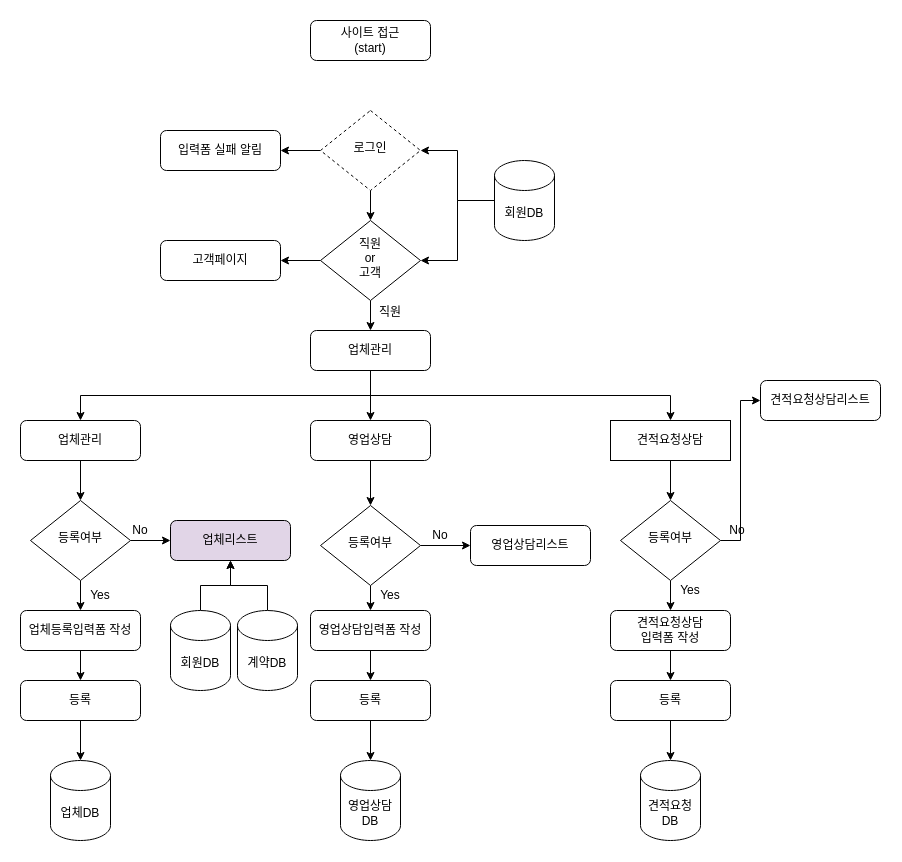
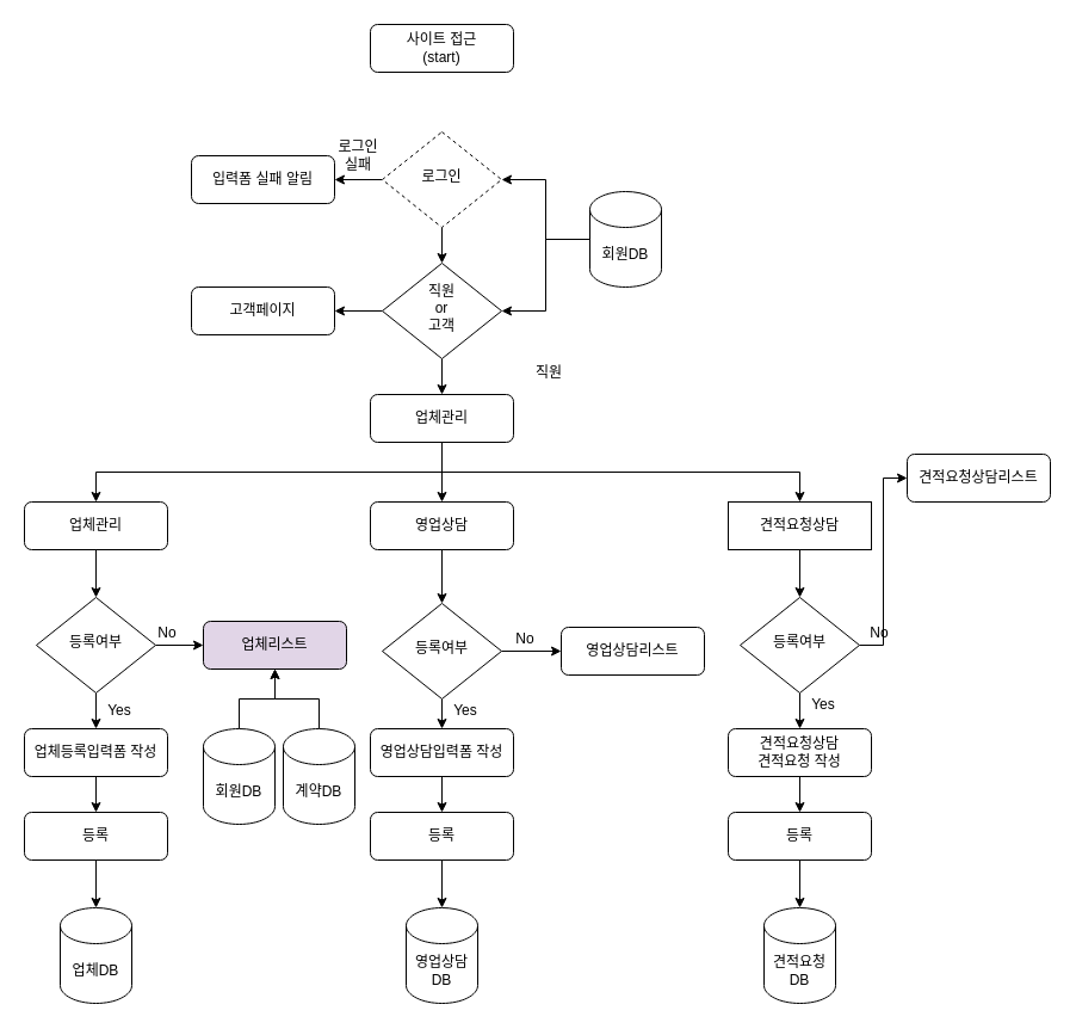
  <mxCell id="0" />
  <mxCell id="1" parent="0" />
  <mxCell id="2" value="사이트 접근&lt;br&gt;(start)" style="rounded=1;whiteSpace=wrap;html=1;fontSize=12;glass=0;strokeWidth=1;shadow=0;" vertex="1" parent="1"><mxGeometry x="310" y="20" width="120" height="40" as="geometry" /></mxCell>
  <mxCell id="3" style="edgeStyle=orthogonalEdgeStyle;rounded=0;orthogonalLoop=1;jettySize=auto;html=1;exitX=0;exitY=0.5;exitDx=0;exitDy=0;entryX=1;entryY=0.5;entryDx=0;entryDy=0;" edge="1" parent="1" source="5" target="7"><mxGeometry relative="1" as="geometry" /></mxCell>
  <mxCell id="4" style="edgeStyle=orthogonalEdgeStyle;rounded=0;orthogonalLoop=1;jettySize=auto;html=1;exitX=0.5;exitY=1;exitDx=0;exitDy=0;entryX=0.5;entryY=0;entryDx=0;entryDy=0;" edge="1" parent="1" source="5" target="13"><mxGeometry relative="1" as="geometry" /></mxCell>
  <mxCell id="5" value="로그인" style="rhombus;whiteSpace=wrap;html=1;shadow=0;fontFamily=Helvetica;fontSize=12;align=center;strokeWidth=1;spacing=6;spacingTop=-4;dashed=1;" vertex="1" parent="1"><mxGeometry x="320" y="110" width="100" height="80" as="geometry" /></mxCell>
+ <mxCell id="6" value="로그인실패" style="text;html=1;strokeColor=none;fillColor=none;align=center;verticalAlign=middle;whiteSpace=wrap;rounded=0;" vertex="1" parent="1"><mxGeometry x="280" y="120" width="40" height="20" as="geometry" /></mxCell>
  <mxCell id="7" value="입력폼 실패 알림" style="rounded=1;whiteSpace=wrap;html=1;fontSize=12;glass=0;strokeWidth=1;shadow=0;" vertex="1" parent="1"><mxGeometry x="160" y="130" width="120" height="40" as="geometry" /></mxCell>
  <mxCell id="8" style="edgeStyle=orthogonalEdgeStyle;rounded=0;orthogonalLoop=1;jettySize=auto;html=1;exitX=0;exitY=0.5;exitDx=0;exitDy=0;exitPerimeter=0;entryX=1;entryY=0.5;entryDx=0;entryDy=0;" edge="1" parent="1" source="10" target="5"><mxGeometry relative="1" as="geometry" /></mxCell>
  <mxCell id="9" style="edgeStyle=orthogonalEdgeStyle;rounded=0;orthogonalLoop=1;jettySize=auto;html=1;exitX=0;exitY=0.5;exitDx=0;exitDy=0;exitPerimeter=0;entryX=1;entryY=0.5;entryDx=0;entryDy=0;" edge="1" parent="1" source="10" target="13"><mxGeometry relative="1" as="geometry" /></mxCell>
  <mxCell id="10" value="회원DB" style="shape=cylinder3;whiteSpace=wrap;html=1;boundedLbl=1;backgroundOutline=1;size=15;" vertex="1" parent="1"><mxGeometry x="494" y="160" width="60" height="80" as="geometry" /></mxCell>
  <mxCell id="11" style="edgeStyle=orthogonalEdgeStyle;rounded=0;orthogonalLoop=1;jettySize=auto;html=1;exitX=0.5;exitY=1;exitDx=0;exitDy=0;" edge="1" parent="1" source="13" target="18"><mxGeometry relative="1" as="geometry"><mxPoint x="370" y="330" as="targetPoint" /></mxGeometry></mxCell>
  <mxCell id="12" style="edgeStyle=orthogonalEdgeStyle;rounded=0;orthogonalLoop=1;jettySize=auto;html=1;exitX=0;exitY=0.5;exitDx=0;exitDy=0;entryX=1;entryY=0.5;entryDx=0;entryDy=0;" edge="1" parent="1" source="13" target="62"><mxGeometry relative="1" as="geometry" /></mxCell>
  <mxCell id="13" value="직원&lt;br&gt;or&lt;br&gt;고객" style="rhombus;whiteSpace=wrap;html=1;shadow=0;fontFamily=Helvetica;fontSize=12;align=center;strokeWidth=1;spacing=6;spacingTop=-4;" vertex="1" parent="1"><mxGeometry x="320" y="220" width="100" height="80" as="geometry" /></mxCell>
- <mxCell id="14" value="직원" style="text;html=1;strokeColor=none;fillColor=none;align=center;verticalAlign=middle;whiteSpace=wrap;rounded=0;" vertex="1" parent="1"><mxGeometry x="370" y="302" width="40" height="20" as="geometry" /></mxCell>
+ <mxCell id="14" value="직원" style="text;html=1;strokeColor=none;fillColor=none;align=center;verticalAlign=middle;whiteSpace=wrap;rounded=0;" vertex="1" parent="1"><mxGeometry x="440" y="302" width="40" height="20" as="geometry" /></mxCell>
  <mxCell id="15" style="edgeStyle=orthogonalEdgeStyle;rounded=0;orthogonalLoop=1;jettySize=auto;html=1;exitX=0.5;exitY=1;exitDx=0;exitDy=0;" edge="1" parent="1" source="18" target="22"><mxGeometry relative="1" as="geometry" /></mxCell>
  <mxCell id="16" style="edgeStyle=orthogonalEdgeStyle;rounded=0;orthogonalLoop=1;jettySize=auto;html=1;exitX=0.5;exitY=1;exitDx=0;exitDy=0;" edge="1" parent="1" source="18" target="24"><mxGeometry relative="1" as="geometry" /></mxCell>
  <mxCell id="17" style="edgeStyle=orthogonalEdgeStyle;rounded=0;orthogonalLoop=1;jettySize=auto;html=1;exitX=0.5;exitY=1;exitDx=0;exitDy=0;entryX=0.5;entryY=0;entryDx=0;entryDy=0;" edge="1" parent="1" source="18" target="20"><mxGeometry relative="1" as="geometry" /></mxCell>
  <mxCell id="18" value="업체관리" style="rounded=1;whiteSpace=wrap;html=1;fontSize=12;glass=0;strokeWidth=1;shadow=0;" vertex="1" parent="1"><mxGeometry x="310" y="330" width="120" height="40" as="geometry" /></mxCell>
  <mxCell id="19" style="edgeStyle=orthogonalEdgeStyle;rounded=0;orthogonalLoop=1;jettySize=auto;html=1;exitX=0.5;exitY=1;exitDx=0;exitDy=0;" edge="1" parent="1" source="20" target="27"><mxGeometry relative="1" as="geometry" /></mxCell>
  <mxCell id="20" value="업체관리" style="rounded=1;whiteSpace=wrap;html=1;fontSize=12;glass=0;strokeWidth=1;shadow=0;" vertex="1" parent="1"><mxGeometry x="20" y="420" width="120" height="40" as="geometry" /></mxCell>
  <mxCell id="21" style="edgeStyle=orthogonalEdgeStyle;rounded=0;orthogonalLoop=1;jettySize=auto;html=1;exitX=0.5;exitY=1;exitDx=0;exitDy=0;entryX=0.5;entryY=0;entryDx=0;entryDy=0;" edge="1" parent="1" source="22" target="30"><mxGeometry relative="1" as="geometry" /></mxCell>
  <mxCell id="22" value="영업상담" style="rounded=1;whiteSpace=wrap;html=1;fontSize=12;glass=0;strokeWidth=1;shadow=0;" vertex="1" parent="1"><mxGeometry x="310" y="420" width="120" height="40" as="geometry" /></mxCell>
  <mxCell id="23" style="edgeStyle=orthogonalEdgeStyle;rounded=0;orthogonalLoop=1;jettySize=auto;html=1;exitX=0.5;exitY=1;exitDx=0;exitDy=0;" edge="1" parent="1" source="24" target="33"><mxGeometry relative="1" as="geometry" /></mxCell>
  <mxCell id="24" value="견적요청상담" style="whiteSpace=wrap;html=1;fontSize=12;glass=0;strokeWidth=1;shadow=0;rounded=0;" vertex="1" parent="1"><mxGeometry x="610" y="420" width="120" height="40" as="geometry" /></mxCell>
  <mxCell id="25" style="edgeStyle=orthogonalEdgeStyle;rounded=0;orthogonalLoop=1;jettySize=auto;html=1;exitX=1;exitY=0.5;exitDx=0;exitDy=0;" edge="1" parent="1" source="27" target="34"><mxGeometry relative="1" as="geometry" /></mxCell>
  <mxCell id="26" style="edgeStyle=orthogonalEdgeStyle;rounded=0;orthogonalLoop=1;jettySize=auto;html=1;exitX=0.5;exitY=1;exitDx=0;exitDy=0;entryX=0.5;entryY=0;entryDx=0;entryDy=0;" edge="1" parent="1" source="27" target="41"><mxGeometry relative="1" as="geometry" /></mxCell>
  <mxCell id="27" value="등록여부" style="rhombus;whiteSpace=wrap;html=1;shadow=0;fontFamily=Helvetica;fontSize=12;align=center;strokeWidth=1;spacing=6;spacingTop=-4;" vertex="1" parent="1"><mxGeometry x="30" y="500" width="100" height="80" as="geometry" /></mxCell>
  <mxCell id="28" style="edgeStyle=orthogonalEdgeStyle;rounded=0;orthogonalLoop=1;jettySize=auto;html=1;exitX=1;exitY=0.5;exitDx=0;exitDy=0;" edge="1" parent="1" source="30" target="35"><mxGeometry relative="1" as="geometry" /></mxCell>
  <mxCell id="29" style="edgeStyle=orthogonalEdgeStyle;rounded=0;orthogonalLoop=1;jettySize=auto;html=1;exitX=0.5;exitY=1;exitDx=0;exitDy=0;" edge="1" parent="1" source="30" target="43"><mxGeometry relative="1" as="geometry" /></mxCell>
  <mxCell id="30" value="등록여부" style="rhombus;whiteSpace=wrap;html=1;shadow=0;fontFamily=Helvetica;fontSize=12;align=center;strokeWidth=1;spacing=6;spacingTop=-4;" vertex="1" parent="1"><mxGeometry x="320" y="505" width="100" height="80" as="geometry" /></mxCell>
  <mxCell id="31" style="edgeStyle=orthogonalEdgeStyle;rounded=0;orthogonalLoop=1;jettySize=auto;html=1;exitX=1;exitY=0.5;exitDx=0;exitDy=0;entryX=0;entryY=0.5;entryDx=0;entryDy=0;" edge="1" parent="1" source="33" target="39"><mxGeometry relative="1" as="geometry" /></mxCell>
  <mxCell id="32" style="edgeStyle=orthogonalEdgeStyle;rounded=0;orthogonalLoop=1;jettySize=auto;html=1;exitX=0.5;exitY=1;exitDx=0;exitDy=0;entryX=0.5;entryY=0;entryDx=0;entryDy=0;" edge="1" parent="1" source="33" target="45"><mxGeometry relative="1" as="geometry" /></mxCell>
  <mxCell id="33" value="등록여부" style="rhombus;whiteSpace=wrap;html=1;shadow=0;fontFamily=Helvetica;fontSize=12;align=center;strokeWidth=1;spacing=6;spacingTop=-4;" vertex="1" parent="1"><mxGeometry x="620" y="500" width="100" height="80" as="geometry" /></mxCell>
  <mxCell id="34" value="업체리스트" style="rounded=1;whiteSpace=wrap;html=1;fontSize=12;glass=0;strokeWidth=1;shadow=0;fillColor=#e1d5e7;" vertex="1" parent="1"><mxGeometry x="170" y="520" width="120" height="40" as="geometry" /></mxCell>
  <mxCell id="35" value="영업상담리스트" style="rounded=1;whiteSpace=wrap;html=1;fontSize=12;glass=0;strokeWidth=1;shadow=0;" vertex="1" parent="1"><mxGeometry x="470" y="525" width="120" height="40" as="geometry" /></mxCell>
  <mxCell id="36" value="No" style="text;html=1;strokeColor=none;fillColor=none;align=center;verticalAlign=middle;whiteSpace=wrap;rounded=0;" vertex="1" parent="1"><mxGeometry x="120" y="520" width="40" height="20" as="geometry" /></mxCell>
  <mxCell id="37" value="No" style="text;html=1;strokeColor=none;fillColor=none;align=center;verticalAlign=middle;whiteSpace=wrap;rounded=0;" vertex="1" parent="1"><mxGeometry x="420" y="525" width="40" height="20" as="geometry" /></mxCell>
  <mxCell id="38" value="No" style="text;html=1;strokeColor=none;fillColor=none;align=center;verticalAlign=middle;whiteSpace=wrap;rounded=0;" vertex="1" parent="1"><mxGeometry x="717" y="520" width="40" height="20" as="geometry" /></mxCell>
  <mxCell id="39" value="견적요청상담리스트" style="rounded=1;whiteSpace=wrap;html=1;fontSize=12;glass=0;strokeWidth=1;shadow=0;" vertex="1" parent="1"><mxGeometry x="760" y="380" width="120" height="40" as="geometry" /></mxCell>
  <mxCell id="40" style="edgeStyle=orthogonalEdgeStyle;rounded=0;orthogonalLoop=1;jettySize=auto;html=1;exitX=0.5;exitY=1;exitDx=0;exitDy=0;entryX=0.5;entryY=0;entryDx=0;entryDy=0;" edge="1" parent="1" source="41" target="51"><mxGeometry relative="1" as="geometry" /></mxCell>
  <mxCell id="41" value="업체등록입력폼 작성" style="rounded=1;whiteSpace=wrap;html=1;fontSize=12;glass=0;strokeWidth=1;shadow=0;" vertex="1" parent="1"><mxGeometry x="20" y="610" width="120" height="40" as="geometry" /></mxCell>
  <mxCell id="42" style="edgeStyle=orthogonalEdgeStyle;rounded=0;orthogonalLoop=1;jettySize=auto;html=1;exitX=0.5;exitY=1;exitDx=0;exitDy=0;entryX=0.5;entryY=0;entryDx=0;entryDy=0;" edge="1" parent="1" source="43" target="53"><mxGeometry relative="1" as="geometry" /></mxCell>
  <mxCell id="43" value="영업상담입력폼 작성" style="rounded=1;whiteSpace=wrap;html=1;fontSize=12;glass=0;strokeWidth=1;shadow=0;" vertex="1" parent="1"><mxGeometry x="310" y="610" width="120" height="40" as="geometry" /></mxCell>
  <mxCell id="44" style="edgeStyle=orthogonalEdgeStyle;rounded=0;orthogonalLoop=1;jettySize=auto;html=1;exitX=0.5;exitY=1;exitDx=0;exitDy=0;entryX=0.5;entryY=0;entryDx=0;entryDy=0;" edge="1" parent="1" source="45" target="55"><mxGeometry relative="1" as="geometry" /></mxCell>
- <mxCell id="45" value="견적요청상담&lt;br&gt;입력폼 작성" style="rounded=1;whiteSpace=wrap;html=1;fontSize=12;glass=0;strokeWidth=1;shadow=0;" vertex="1" parent="1"><mxGeometry x="610" y="610" width="120" height="40" as="geometry" /></mxCell>
+ <mxCell id="45" value="견적요청상담&lt;br&gt;견적요청 작성" style="rounded=1;whiteSpace=wrap;html=1;fontSize=12;glass=0;strokeWidth=1;shadow=0;" vertex="1" parent="1"><mxGeometry x="610" y="610" width="120" height="40" as="geometry" /></mxCell>
  <mxCell id="46" value="Yes" style="text;html=1;strokeColor=none;fillColor=none;align=center;verticalAlign=middle;whiteSpace=wrap;rounded=0;" vertex="1" parent="1"><mxGeometry x="80" y="585" width="40" height="20" as="geometry" /></mxCell>
  <mxCell id="47" value="Yes" style="text;html=1;strokeColor=none;fillColor=none;align=center;verticalAlign=middle;whiteSpace=wrap;rounded=0;" vertex="1" parent="1"><mxGeometry x="370" y="585" width="40" height="20" as="geometry" /></mxCell>
  <mxCell id="48" value="Yes" style="text;html=1;strokeColor=none;fillColor=none;align=center;verticalAlign=middle;whiteSpace=wrap;rounded=0;" vertex="1" parent="1"><mxGeometry x="670" y="580" width="40" height="20" as="geometry" /></mxCell>
  <mxCell id="49" value="업체DB" style="shape=cylinder3;whiteSpace=wrap;html=1;boundedLbl=1;backgroundOutline=1;size=15;" vertex="1" parent="1"><mxGeometry x="50" y="760" width="60" height="80" as="geometry" /></mxCell>
  <mxCell id="50" style="edgeStyle=orthogonalEdgeStyle;rounded=0;orthogonalLoop=1;jettySize=auto;html=1;exitX=0.5;exitY=1;exitDx=0;exitDy=0;entryX=0.5;entryY=0;entryDx=0;entryDy=0;entryPerimeter=0;" edge="1" parent="1" source="51" target="49"><mxGeometry relative="1" as="geometry" /></mxCell>
  <mxCell id="51" value="등록" style="rounded=1;whiteSpace=wrap;html=1;fontSize=12;glass=0;strokeWidth=1;shadow=0;" vertex="1" parent="1"><mxGeometry x="20" y="680" width="120" height="40" as="geometry" /></mxCell>
  <mxCell id="52" style="edgeStyle=orthogonalEdgeStyle;rounded=0;orthogonalLoop=1;jettySize=auto;html=1;exitX=0.5;exitY=1;exitDx=0;exitDy=0;" edge="1" parent="1" source="53" target="56"><mxGeometry relative="1" as="geometry" /></mxCell>
  <mxCell id="53" value="등록" style="rounded=1;whiteSpace=wrap;html=1;fontSize=12;glass=0;strokeWidth=1;shadow=0;" vertex="1" parent="1"><mxGeometry x="310" y="680" width="120" height="40" as="geometry" /></mxCell>
  <mxCell id="54" style="edgeStyle=orthogonalEdgeStyle;rounded=0;orthogonalLoop=1;jettySize=auto;html=1;exitX=0.5;exitY=1;exitDx=0;exitDy=0;" edge="1" parent="1" source="55" target="57"><mxGeometry relative="1" as="geometry" /></mxCell>
  <mxCell id="55" value="등록" style="rounded=1;whiteSpace=wrap;html=1;fontSize=12;glass=0;strokeWidth=1;shadow=0;" vertex="1" parent="1"><mxGeometry x="610" y="680" width="120" height="40" as="geometry" /></mxCell>
  <mxCell id="56" value="영업상담&lt;br&gt;DB" style="shape=cylinder3;whiteSpace=wrap;html=1;boundedLbl=1;backgroundOutline=1;size=15;" vertex="1" parent="1"><mxGeometry x="340" y="760" width="60" height="80" as="geometry" /></mxCell>
  <mxCell id="57" value="견적요청&lt;br&gt;DB" style="shape=cylinder3;whiteSpace=wrap;html=1;boundedLbl=1;backgroundOutline=1;size=15;" vertex="1" parent="1"><mxGeometry x="640" y="760" width="60" height="80" as="geometry" /></mxCell>
  <mxCell id="58" style="edgeStyle=orthogonalEdgeStyle;rounded=0;orthogonalLoop=1;jettySize=auto;html=1;exitX=0.5;exitY=0;exitDx=0;exitDy=0;exitPerimeter=0;entryX=0.5;entryY=1;entryDx=0;entryDy=0;" edge="1" parent="1" source="59" target="34"><mxGeometry relative="1" as="geometry" /></mxCell>
  <mxCell id="59" value="회원DB" style="shape=cylinder3;whiteSpace=wrap;html=1;boundedLbl=1;backgroundOutline=1;size=15;" vertex="1" parent="1"><mxGeometry x="170" y="610" width="60" height="80" as="geometry" /></mxCell>
  <mxCell id="60" style="edgeStyle=orthogonalEdgeStyle;rounded=0;orthogonalLoop=1;jettySize=auto;html=1;exitX=0.5;exitY=0;exitDx=0;exitDy=0;exitPerimeter=0;" edge="1" parent="1" source="61" target="34"><mxGeometry relative="1" as="geometry"><mxPoint x="250" y="580" as="targetPoint" /></mxGeometry></mxCell>
  <mxCell id="61" value="계약DB" style="shape=cylinder3;whiteSpace=wrap;html=1;boundedLbl=1;backgroundOutline=1;size=15;" vertex="1" parent="1"><mxGeometry x="237" y="610" width="60" height="80" as="geometry" /></mxCell>
  <mxCell id="62" value="고객페이지" style="rounded=1;whiteSpace=wrap;html=1;fontSize=12;glass=0;strokeWidth=1;shadow=0;" vertex="1" parent="1"><mxGeometry x="160" y="240" width="120" height="40" as="geometry" /></mxCell>
